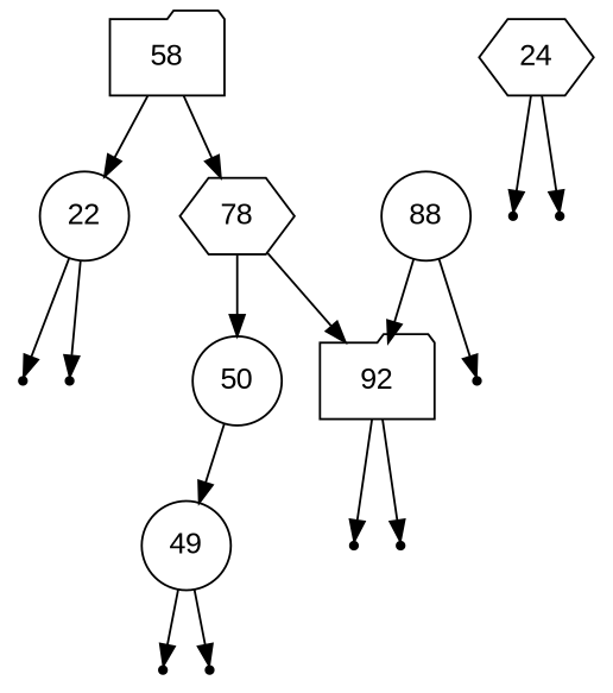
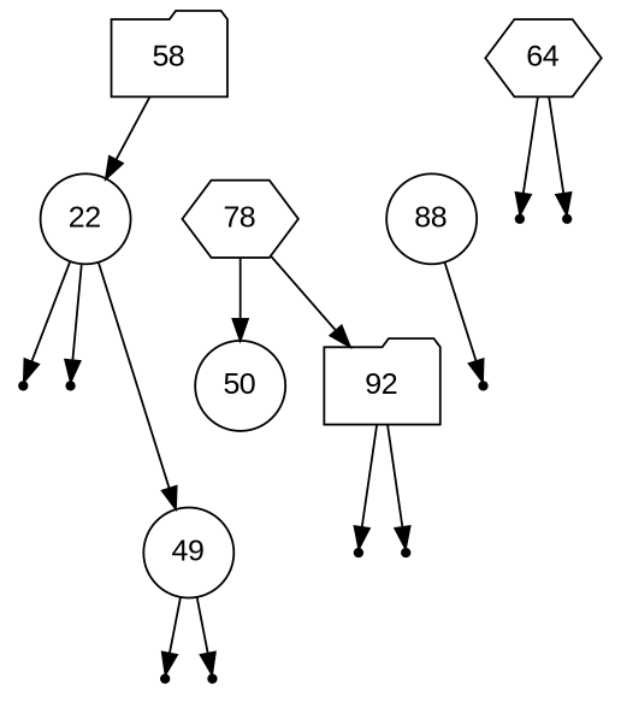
  digraph {
    fontname="Liberation Sans"
    ordering=out
    node [fontname="Liberation Sans" shape=point]
    edge [fontname="Liberation Sans"]
    n1 [label=58 shape=folder]
    22 [shape=circle]
    78 [shape=hexagon]
    null1
    null2
    50 [shape=circle]
    92 [shape=folder]
    49 [shape=circle]
    88 [shape=circle]
    null7
    null3
    null4
-   64 [shape=hexagon label=24]
+   64 [shape=hexagon]
    null5
    null6
    null8
    null9
    n1 -> 22
-   n1 -> 78
    22 -> null1
    22 -> null2
    78 -> 50
    78 -> 92
-   50 -> 49
+   22 -> 49
    92 -> null8
    92 -> null9
    49 -> null3
    49 -> null4
-   88 -> 92
    88 -> null7
    64 -> null5
    64 -> null6
  }
